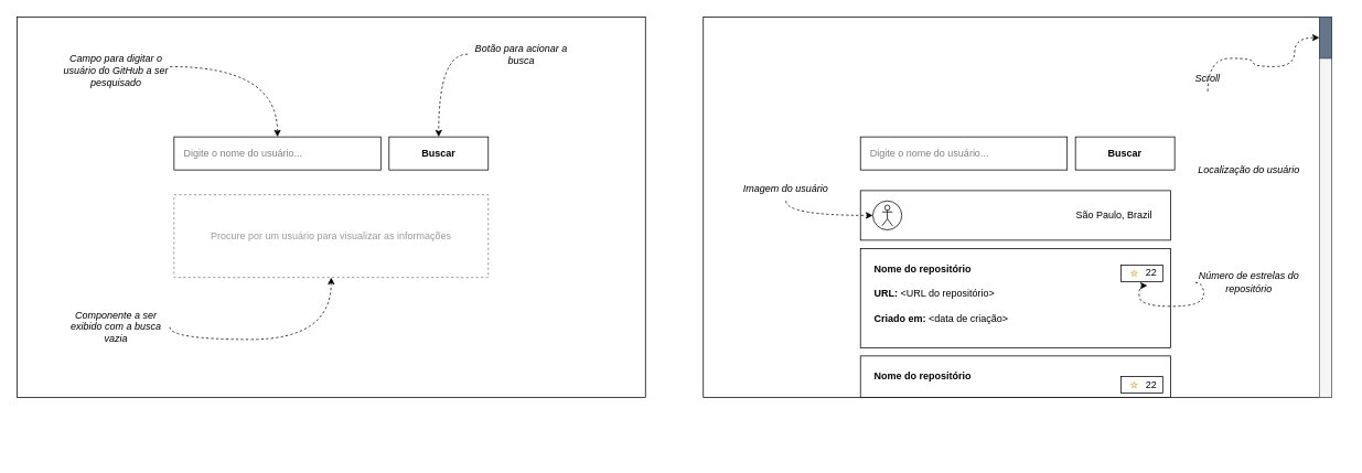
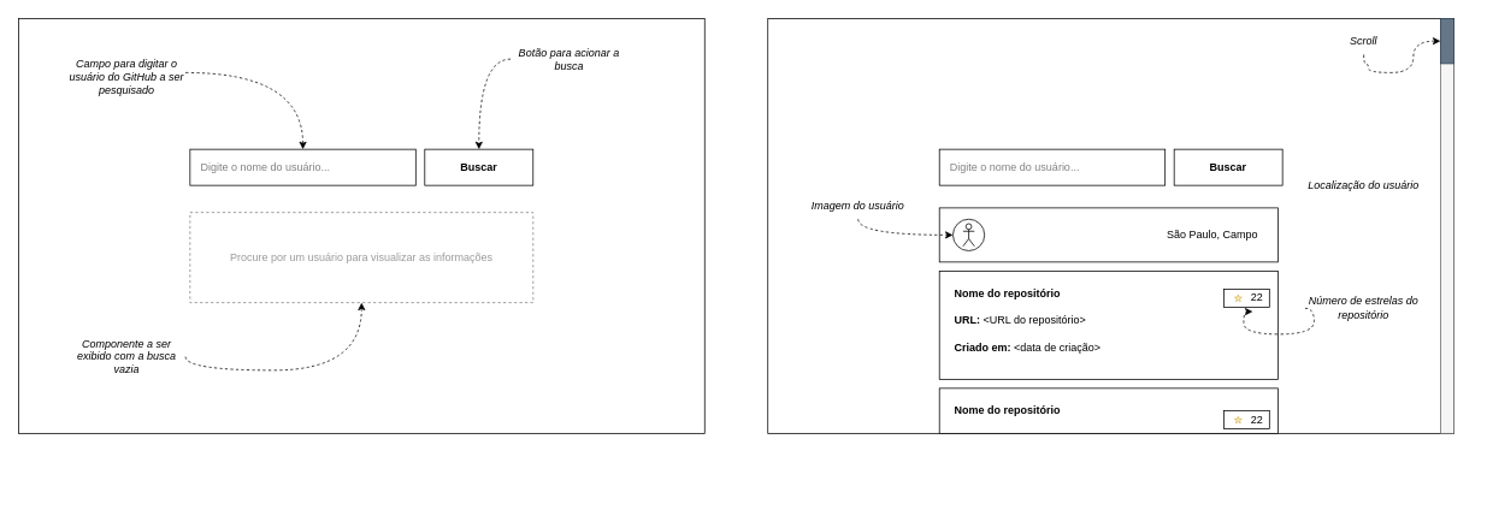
  <mxCell id="0" />
  <mxCell id="1" parent="0" />
  <mxCell id="2" value="" style="group" vertex="1" connectable="0" parent="1"><mxGeometry x="35" y="20" width="760" height="460" as="geometry" /></mxCell>
  <mxCell id="3" value="&lt;span style=&quot;color: rgba(0 , 0 , 0 , 0) ; font-family: monospace ; font-size: 0px&quot;&gt;%3CmxGraphModel%3E%3Croot%3E%3CmxCell%20id%3D%220%22%2F%3E%3CmxCell%20id%3D%221%22%20parent%3D%220%22%2F%3E%3CmxCell%20id%3D%222%22%20value%3D%22x%22%20style%3D%22text%3Bhtml%3D1%3BstrokeColor%3Dnone%3BfillColor%3Dnone%3Balign%3Dcenter%3BverticalAlign%3Dmiddle%3BwhiteSpace%3Dwrap%3Brounded%3D0%3B%22%20vertex%3D%221%22%20parent%3D%221%22%3E%3CmxGeometry%20x%3D%22210%22%20y%3D%22215%22%20width%3D%2260%22%20height%3D%2230%22%20as%3D%22geometry%22%2F%3E%3C%2FmxCell%3E%3C%2Froot%3E%3C%2FmxGraphModel%3E&lt;/span&gt;" style="rounded=0;whiteSpace=wrap;html=1;" vertex="1" parent="2"><mxGeometry x="-15" width="760" height="460" as="geometry" /></mxCell>
  <mxCell id="4" value="" style="group" vertex="1" connectable="0" parent="2"><mxGeometry x="175" y="145" width="380" height="170" as="geometry" /></mxCell>
  <mxCell id="5" value="&lt;font color=&quot;#808080&quot;&gt;Digite o nome do usuário...&lt;/font&gt;" style="rounded=0;whiteSpace=wrap;html=1;align=left;spacingLeft=10;" vertex="1" parent="4"><mxGeometry width="250" height="40" as="geometry" /></mxCell>
  <mxCell id="6" value="Buscar" style="rounded=0;whiteSpace=wrap;html=1;fontStyle=1" vertex="1" parent="4"><mxGeometry x="260" width="120" height="40" as="geometry" /></mxCell>
  <mxCell id="7" value="&lt;font color=&quot;#999999&quot;&gt;Procure por um usuário para visualizar as informações&lt;/font&gt;" style="rounded=0;whiteSpace=wrap;html=1;dashed=1;strokeColor=#808080;" vertex="1" parent="4"><mxGeometry y="70" width="380" height="100" as="geometry" /></mxCell>
  <mxCell id="8" value="" style="curved=1;endArrow=classic;html=1;rounded=0;edgeStyle=orthogonalEdgeStyle;dashed=1;" edge="1" parent="2" target="5"><mxGeometry width="50" height="50" relative="1" as="geometry"><mxPoint x="170" y="60" as="sourcePoint" /><mxPoint x="220" y="70" as="targetPoint" /><Array as="points"><mxPoint x="170" y="60" /><mxPoint x="300" y="60" /></Array></mxGeometry></mxCell>
  <mxCell id="9" value="Campo para digitar o usuário do GitHub a ser pesquisado" style="text;html=1;strokeColor=none;fillColor=none;align=center;verticalAlign=middle;whiteSpace=wrap;rounded=0;fontStyle=2" vertex="1" parent="2"><mxGeometry x="40" y="50" width="130" height="30" as="geometry" /></mxCell>
  <mxCell id="10" value="" style="curved=1;endArrow=classic;html=1;rounded=0;edgeStyle=orthogonalEdgeStyle;dashed=1;exitX=0;exitY=0.5;exitDx=0;exitDy=0;entryX=0.5;entryY=0;entryDx=0;entryDy=0;" edge="1" parent="2" source="11" target="6"><mxGeometry width="50" height="50" relative="1" as="geometry"><mxPoint x="370" y="60" as="sourcePoint" /><mxPoint x="500" y="145" as="targetPoint" /><Array as="points" /></mxGeometry></mxCell>
  <mxCell id="11" value="Botão para acionar a busca" style="text;html=1;strokeColor=none;fillColor=none;align=center;verticalAlign=middle;whiteSpace=wrap;rounded=0;fontStyle=2" vertex="1" parent="2"><mxGeometry x="530" y="30" width="130" height="30" as="geometry" /></mxCell>
  <mxCell id="12" value="Componente a ser exibido com a busca vazia" style="text;html=1;strokeColor=none;fillColor=none;align=center;verticalAlign=middle;whiteSpace=wrap;rounded=0;fontStyle=2" vertex="1" parent="2"><mxGeometry x="40" y="360" width="130" height="30" as="geometry" /></mxCell>
  <mxCell id="13" value="" style="curved=1;endArrow=classic;html=1;rounded=0;edgeStyle=orthogonalEdgeStyle;dashed=1;entryX=0.5;entryY=1;entryDx=0;entryDy=0;exitX=1;exitY=0.5;exitDx=0;exitDy=0;" edge="1" parent="2" source="12" target="7"><mxGeometry width="50" height="50" relative="1" as="geometry"><mxPoint x="180" y="290" as="sourcePoint" /><mxPoint x="310" y="375" as="targetPoint" /><Array as="points"><mxPoint x="170" y="390" /><mxPoint x="365" y="390" /></Array></mxGeometry></mxCell>
  <mxCell id="14" value="" style="group" vertex="1" connectable="0" parent="1"><mxGeometry x="865" y="20" width="760" height="530" as="geometry" /></mxCell>
  <mxCell id="15" value="&lt;span style=&quot;color: rgba(0 , 0 , 0 , 0) ; font-family: monospace ; font-size: 0px&quot;&gt;%3CmxGraphModel%3E%3Croot%3E%3CmxCell%20id%3D%220%22%2F%3E%3CmxCell%20id%3D%221%22%20parent%3D%220%22%2F%3E%3CmxCell%20id%3D%222%22%20value%3D%22x%22%20style%3D%22text%3Bhtml%3D1%3BstrokeColor%3Dnone%3BfillColor%3Dnone%3Balign%3Dcenter%3BverticalAlign%3Dmiddle%3BwhiteSpace%3Dwrap%3Brounded%3D0%3B%22%20vertex%3D%221%22%20parent%3D%221%22%3E%3CmxGeometry%20x%3D%22210%22%20y%3D%22215%22%20width%3D%2260%22%20height%3D%2230%22%20as%3D%22geometry%22%2F%3E%3C%2FmxCell%3E%3C%2Froot%3E%3C%2FmxGraphModel%3E&lt;/span&gt;" style="rounded=0;whiteSpace=wrap;html=1;" vertex="1" parent="14"><mxGeometry x="-15" width="760" height="460" as="geometry" /></mxCell>
  <mxCell id="16" value="" style="group" vertex="1" connectable="0" parent="14"><mxGeometry x="175" y="145" width="380" height="205" as="geometry" /></mxCell>
  <mxCell id="17" value="&lt;font color=&quot;#808080&quot;&gt;Digite o nome do usuário...&lt;/font&gt;" style="rounded=0;whiteSpace=wrap;html=1;align=left;spacingLeft=10;" vertex="1" parent="16"><mxGeometry width="250" height="40" as="geometry" /></mxCell>
  <mxCell id="18" value="Buscar" style="rounded=0;whiteSpace=wrap;html=1;fontStyle=1" vertex="1" parent="16"><mxGeometry x="260" width="120" height="40" as="geometry" /></mxCell>
  <mxCell id="19" value="" style="rounded=0;whiteSpace=wrap;html=1;align=left;spacingLeft=10;" vertex="1" parent="14"><mxGeometry x="175" y="210" width="375" height="60" as="geometry" /></mxCell>
  <mxCell id="20" value="" style="ellipse;whiteSpace=wrap;html=1;aspect=fixed;strokeColor=#000000;" vertex="1" parent="14"><mxGeometry x="190" y="222.5" width="35" height="35" as="geometry" /></mxCell>
  <mxCell id="21" value="" style="shape=umlActor;verticalLabelPosition=bottom;verticalAlign=top;html=1;outlineConnect=0;strokeColor=#000000;" vertex="1" parent="14"><mxGeometry x="201.25" y="227.5" width="12.5" height="25" as="geometry" /></mxCell>
  <mxCell id="22" value="Imagem do usuário" style="text;html=1;strokeColor=none;fillColor=none;align=center;verticalAlign=middle;whiteSpace=wrap;rounded=0;fontStyle=2" vertex="1" parent="14"><mxGeometry x="20" y="192.5" width="130" height="30" as="geometry" /></mxCell>
  <mxCell id="23" value="" style="curved=1;endArrow=classic;html=1;rounded=0;edgeStyle=orthogonalEdgeStyle;dashed=1;exitX=0.5;exitY=1;exitDx=0;exitDy=0;entryX=0;entryY=0.5;entryDx=0;entryDy=0;" edge="1" parent="14" source="22" target="20"><mxGeometry width="50" height="50" relative="1" as="geometry"><mxPoint x="165" y="225" as="sourcePoint" /><mxPoint x="70" y="305" as="targetPoint" /><Array as="points" /></mxGeometry></mxCell>
- <mxCell id="24" value="São Paulo, Brazil" style="text;html=1;strokeColor=none;fillColor=none;align=right;verticalAlign=middle;whiteSpace=wrap;rounded=0;" vertex="1" parent="14"><mxGeometry x="400" y="225" width="130" height="30" as="geometry" /></mxCell>
+ <mxCell id="24" value="São Paulo, Campo" style="text;html=1;strokeColor=none;fillColor=none;align=right;verticalAlign=middle;whiteSpace=wrap;rounded=0;" vertex="1" parent="14"><mxGeometry x="400" y="225" width="130" height="30" as="geometry" /></mxCell>
  <mxCell id="25" value="Localização do usuário" style="text;html=1;strokeColor=none;fillColor=none;align=center;verticalAlign=middle;whiteSpace=wrap;rounded=0;fontStyle=2" vertex="1" parent="14"><mxGeometry x="580" y="170" width="130" height="30" as="geometry" /></mxCell>
  <mxCell id="26" value="" style="rounded=0;whiteSpace=wrap;html=1;align=left;spacingLeft=10;" vertex="1" parent="14"><mxGeometry x="175" y="280" width="375" height="120" as="geometry" /></mxCell>
  <mxCell id="27" value="Nome do repositório" style="text;html=1;strokeColor=none;fillColor=none;align=left;verticalAlign=middle;whiteSpace=wrap;rounded=0;fontStyle=1" vertex="1" parent="14"><mxGeometry x="190" y="290" width="130" height="30" as="geometry" /></mxCell>
  <mxCell id="28" value="URL: &lt;span style=&quot;font-weight: normal&quot;&gt;&amp;lt;URL do repositório&amp;gt;&lt;/span&gt;" style="text;html=1;strokeColor=none;fillColor=none;align=left;verticalAlign=middle;whiteSpace=wrap;rounded=0;fontStyle=1" vertex="1" parent="14"><mxGeometry x="190" y="320" width="170" height="30" as="geometry" /></mxCell>
  <mxCell id="29" value="" style="rounded=0;whiteSpace=wrap;html=1;fontStyle=1;fillColor=none;" vertex="1" parent="14"><mxGeometry x="490" y="300" width="50.53" height="20" as="geometry" /></mxCell>
  <mxCell id="30" value="" style="verticalLabelPosition=bottom;verticalAlign=top;html=1;shape=mxgraph.basic.star;strokeColor=#d6b656;fillColor=#fff2cc;" vertex="1" parent="14"><mxGeometry x="502" y="306.25" width="7.9" height="7.5" as="geometry" /></mxCell>
  <mxCell id="31" value="22" style="text;html=1;strokeColor=none;fillColor=none;align=center;verticalAlign=middle;whiteSpace=wrap;rounded=0;" vertex="1" parent="14"><mxGeometry x="517" y="295" width="20" height="30" as="geometry" /></mxCell>
  <mxCell id="32" value="Número de estrelas do repositório" style="text;html=1;strokeColor=none;fillColor=none;align=center;verticalAlign=middle;whiteSpace=wrap;rounded=0;fontStyle=2" vertex="1" parent="14"><mxGeometry x="580" y="306.25" width="130" height="30" as="geometry" /></mxCell>
  <mxCell id="33" value="" style="curved=1;endArrow=classic;html=1;rounded=0;edgeStyle=orthogonalEdgeStyle;dashed=1;entryX=0.25;entryY=1;entryDx=0;entryDy=0;exitX=0;exitY=0.5;exitDx=0;exitDy=0;" edge="1" parent="14" source="32" target="31"><mxGeometry width="50" height="50" relative="1" as="geometry"><mxPoint x="655" y="210" as="sourcePoint" /><mxPoint x="540" y="250" as="targetPoint" /><Array as="points"><mxPoint x="590" y="321" /><mxPoint x="590" y="350" /><mxPoint x="512" y="350" /></Array></mxGeometry></mxCell>
  <mxCell id="34" value="Criado em: &lt;span style=&quot;font-weight: normal&quot;&gt;&amp;lt;data de criação&amp;gt;&lt;/span&gt;" style="text;html=1;strokeColor=none;fillColor=none;align=left;verticalAlign=middle;whiteSpace=wrap;rounded=0;fontStyle=1" vertex="1" parent="14"><mxGeometry x="190" y="350" width="180" height="30" as="geometry" /></mxCell>
  <mxCell id="35" value="" style="rounded=0;whiteSpace=wrap;html=1;align=left;spacingLeft=10;" vertex="1" parent="14"><mxGeometry x="175" y="410" width="375" height="50" as="geometry" /></mxCell>
  <mxCell id="36" value="Nome do repositório" style="text;html=1;strokeColor=none;fillColor=none;align=left;verticalAlign=middle;whiteSpace=wrap;rounded=0;fontStyle=1" vertex="1" parent="14"><mxGeometry x="190" y="420" width="130" height="30" as="geometry" /></mxCell>
  <mxCell id="37" value="" style="rounded=0;whiteSpace=wrap;html=1;fontStyle=1;fillColor=none;" vertex="1" parent="14"><mxGeometry x="490" y="435" width="50.53" height="20" as="geometry" /></mxCell>
  <mxCell id="38" value="" style="verticalLabelPosition=bottom;verticalAlign=top;html=1;shape=mxgraph.basic.star;strokeColor=#d6b656;fillColor=#fff2cc;" vertex="1" parent="14"><mxGeometry x="502" y="441.25" width="7.9" height="7.5" as="geometry" /></mxCell>
  <mxCell id="39" value="22" style="text;html=1;strokeColor=none;fillColor=none;align=center;verticalAlign=middle;whiteSpace=wrap;rounded=0;" vertex="1" parent="14"><mxGeometry x="517" y="430" width="20" height="30" as="geometry" /></mxCell>
  <mxCell id="40" value="" style="rounded=0;whiteSpace=wrap;html=1;strokeColor=#666666;fillColor=#f5f5f5;align=left;fontColor=#333333;" vertex="1" parent="14"><mxGeometry x="730" width="15" height="460" as="geometry" /></mxCell>
  <mxCell id="41" value="" style="rounded=0;whiteSpace=wrap;html=1;strokeColor=#314354;fillColor=#647687;align=left;fontColor=#ffffff;" vertex="1" parent="14"><mxGeometry x="730" width="15" height="50" as="geometry" /></mxCell>
- <mxCell id="42" value="Scroll" style="text;html=1;strokeColor=none;fillColor=none;align=center;verticalAlign=middle;whiteSpace=wrap;rounded=0;fontStyle=2" vertex="1" parent="14"><mxGeometry x="570" y="60" width="50" height="30" as="geometry" /></mxCell>
+ <mxCell id="42" value="Scroll" style="text;html=1;strokeColor=none;fillColor=none;align=center;verticalAlign=middle;whiteSpace=wrap;rounded=0;fontStyle=2" vertex="1" parent="14"><mxGeometry x="620" y="10" width="50" height="30" as="geometry" /></mxCell>
  <mxCell id="43" value="" style="curved=1;endArrow=classic;html=1;rounded=0;edgeStyle=orthogonalEdgeStyle;dashed=1;exitX=0.5;exitY=1;exitDx=0;exitDy=0;" edge="1" parent="14" source="42" target="41"><mxGeometry width="50" height="50" relative="1" as="geometry"><mxPoint x="655" y="210.0" as="sourcePoint" /><mxPoint x="540" y="250" as="targetPoint" /><Array as="points"><mxPoint x="650" y="50" /><mxPoint x="650" y="60" /><mxPoint x="700" y="60" /><mxPoint x="700" y="25" /></Array></mxGeometry></mxCell>
